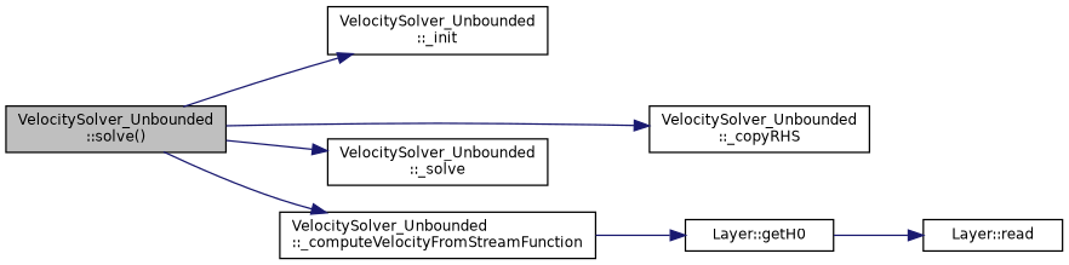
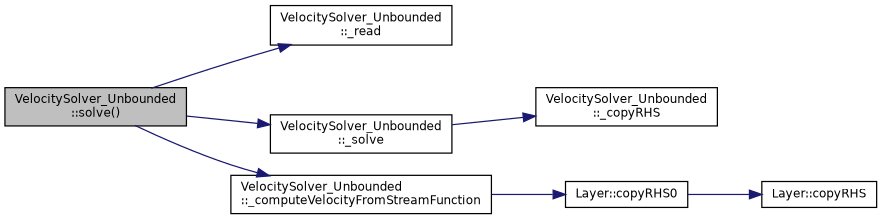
  digraph {
    rankdir=LR
    node [color=black fillcolor=white fontname=Helvetica fontsize=10 shape=record style=filled]
    edge [color=midnightblue fontname=Helvetica fontsize=10 labelfontname=Helvetica labelfontsize=10 style=solid]
    n1 [fillcolor=grey75 fontcolor=black height=0.2 label="VelocitySolver_Unbounded\l::solve()" width=0.4]
-   n2 [height=0.2 label="VelocitySolver_Unbounded\l::_init" width=0.4]
+   n2 [height=0.2 label="VelocitySolver_Unbounded\l::_read" width=0.4]
    n3 [height=0.2 label="VelocitySolver_Unbounded\l::_copyRHS" width=0.4]
    n4 [height=0.2 label="VelocitySolver_Unbounded\l::_solve" width=0.4]
    n5 [height=0.2 label="VelocitySolver_Unbounded\l::_computeVelocityFromStreamFunction" width=0.4]
-   n6 [height=0.2 label="Layer::getH0" width=0.4]
-   n7 [height=0.2 label="Layer::read" width=0.4]
+   n6 [height=0.2 label="Layer::copyRHS0" width=0.4]
+   n7 [height=0.2 label="Layer::copyRHS" width=0.4]
    n1 -> n2
-   n1 -> n3
+   n4 -> n3
    n1 -> n4
    n1 -> n5
    n5 -> n6
    n6 -> n7
  }
